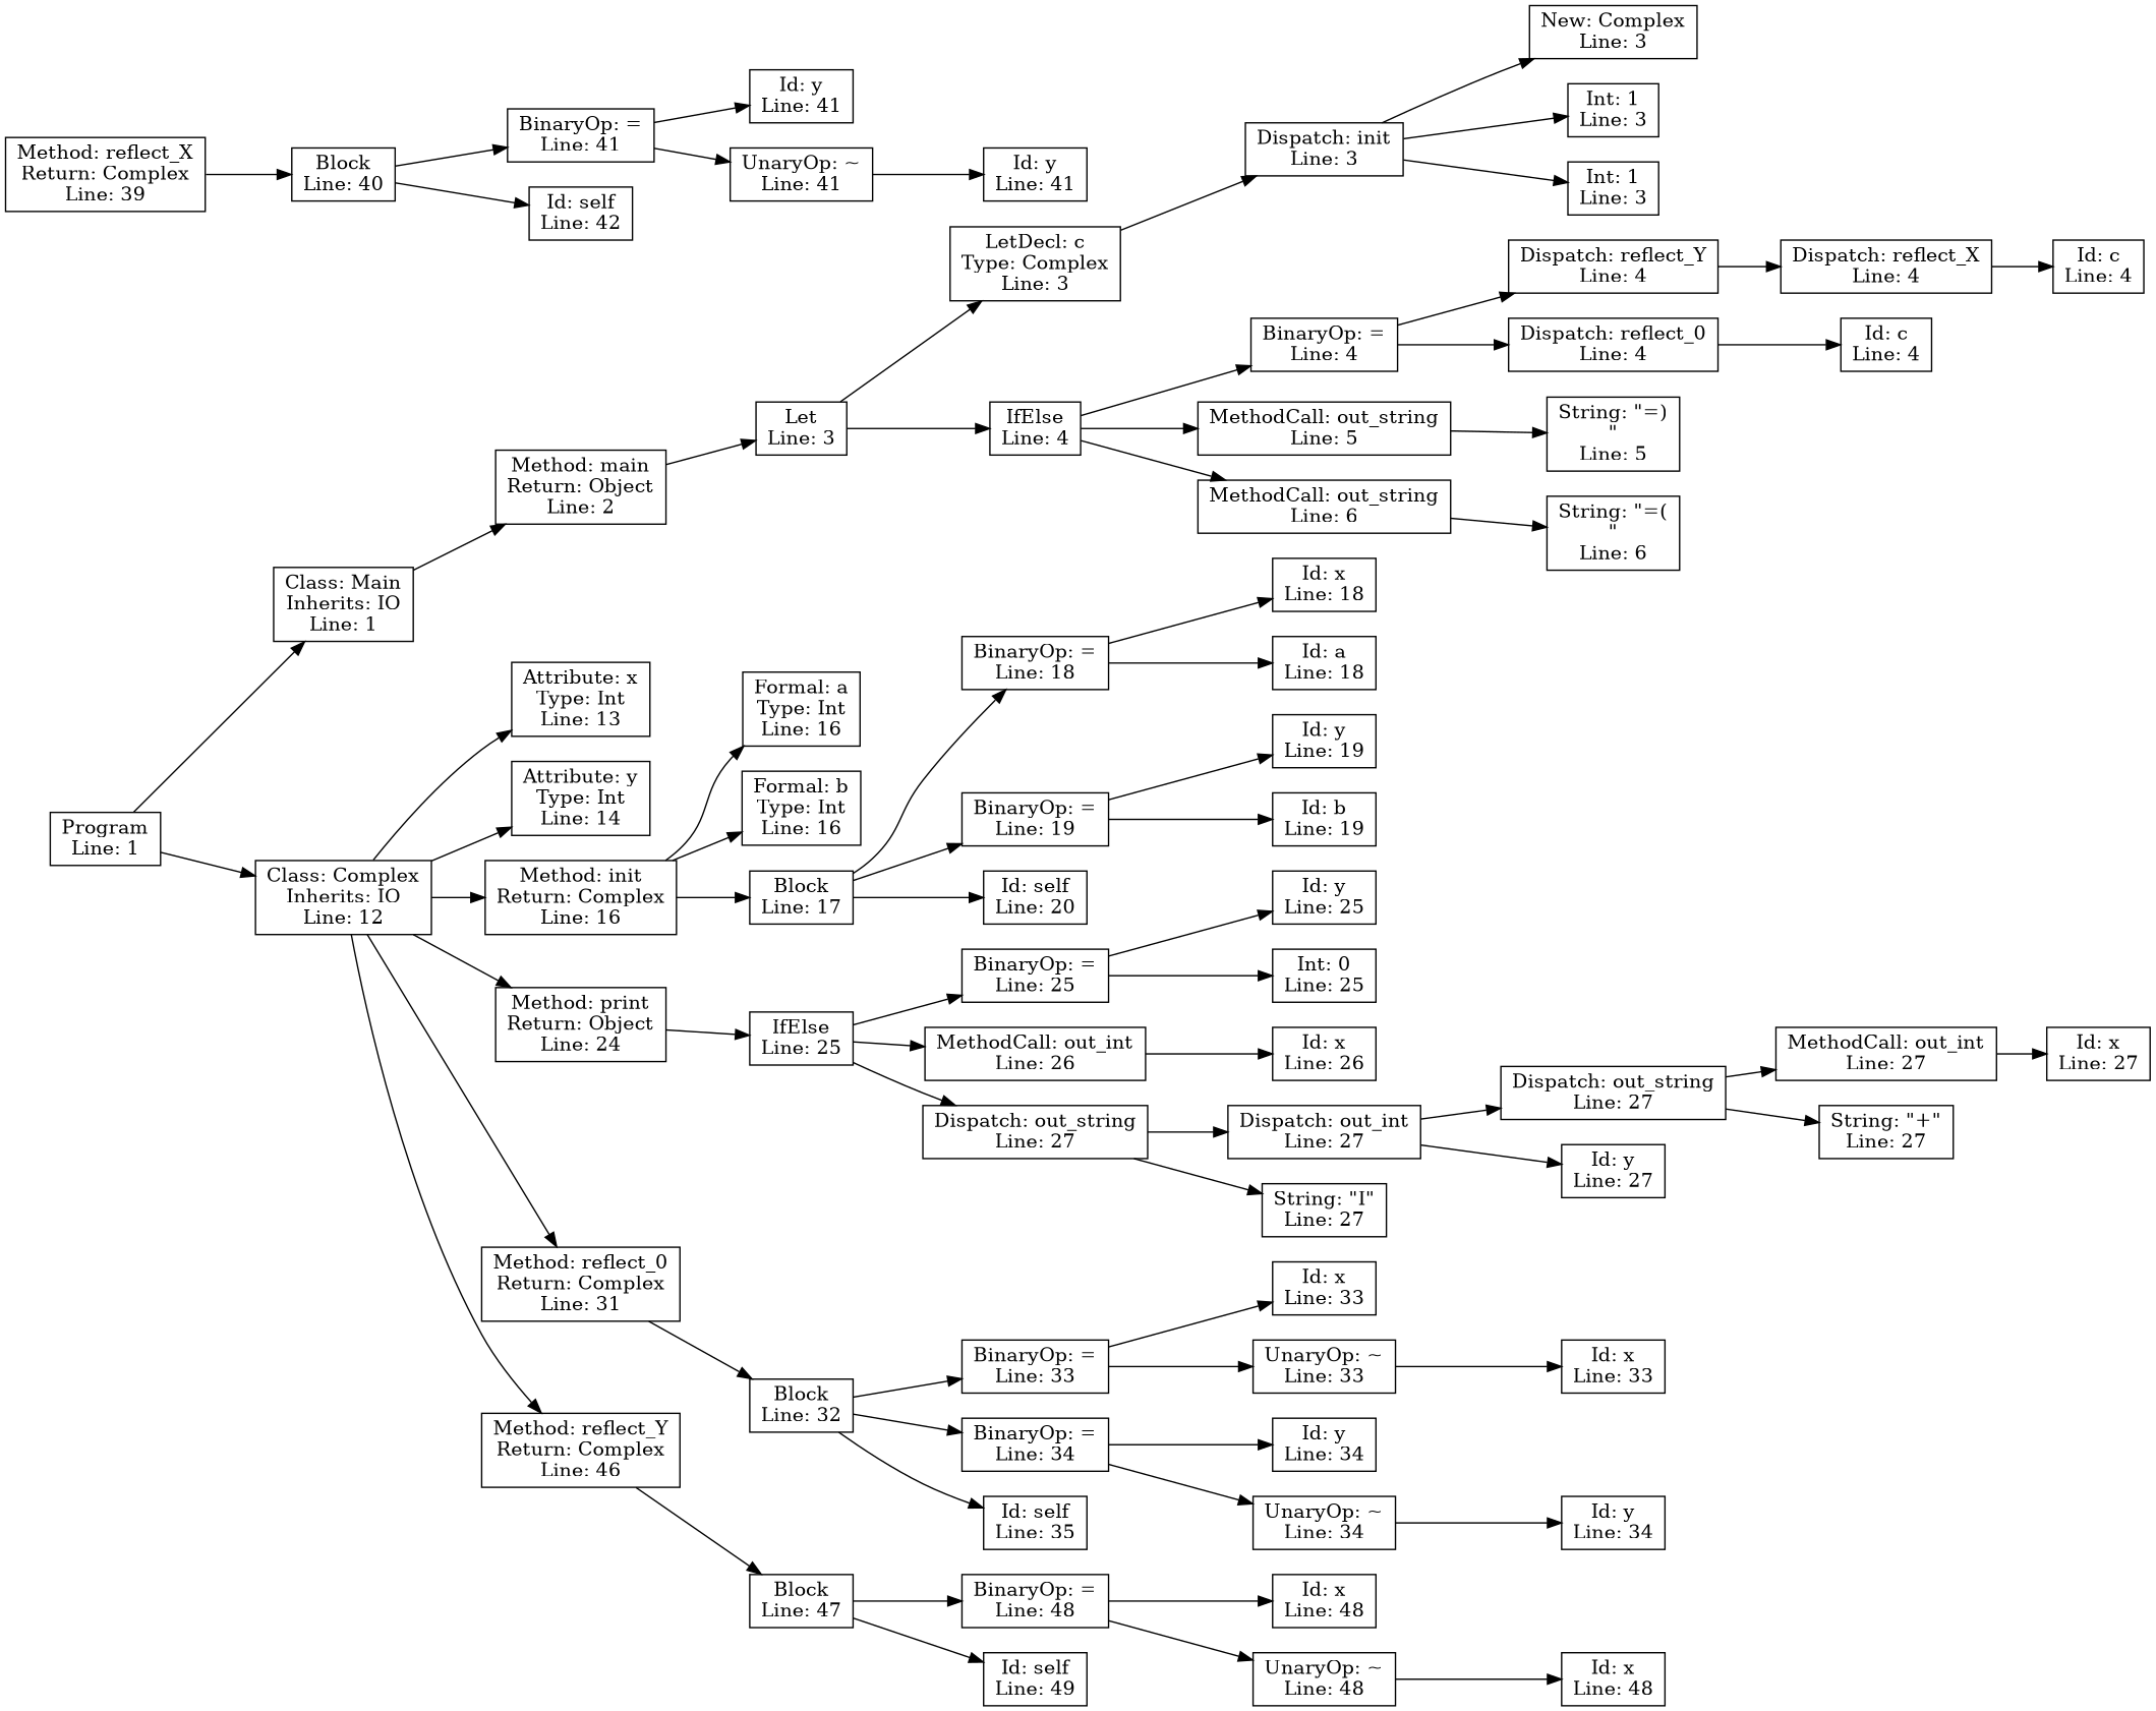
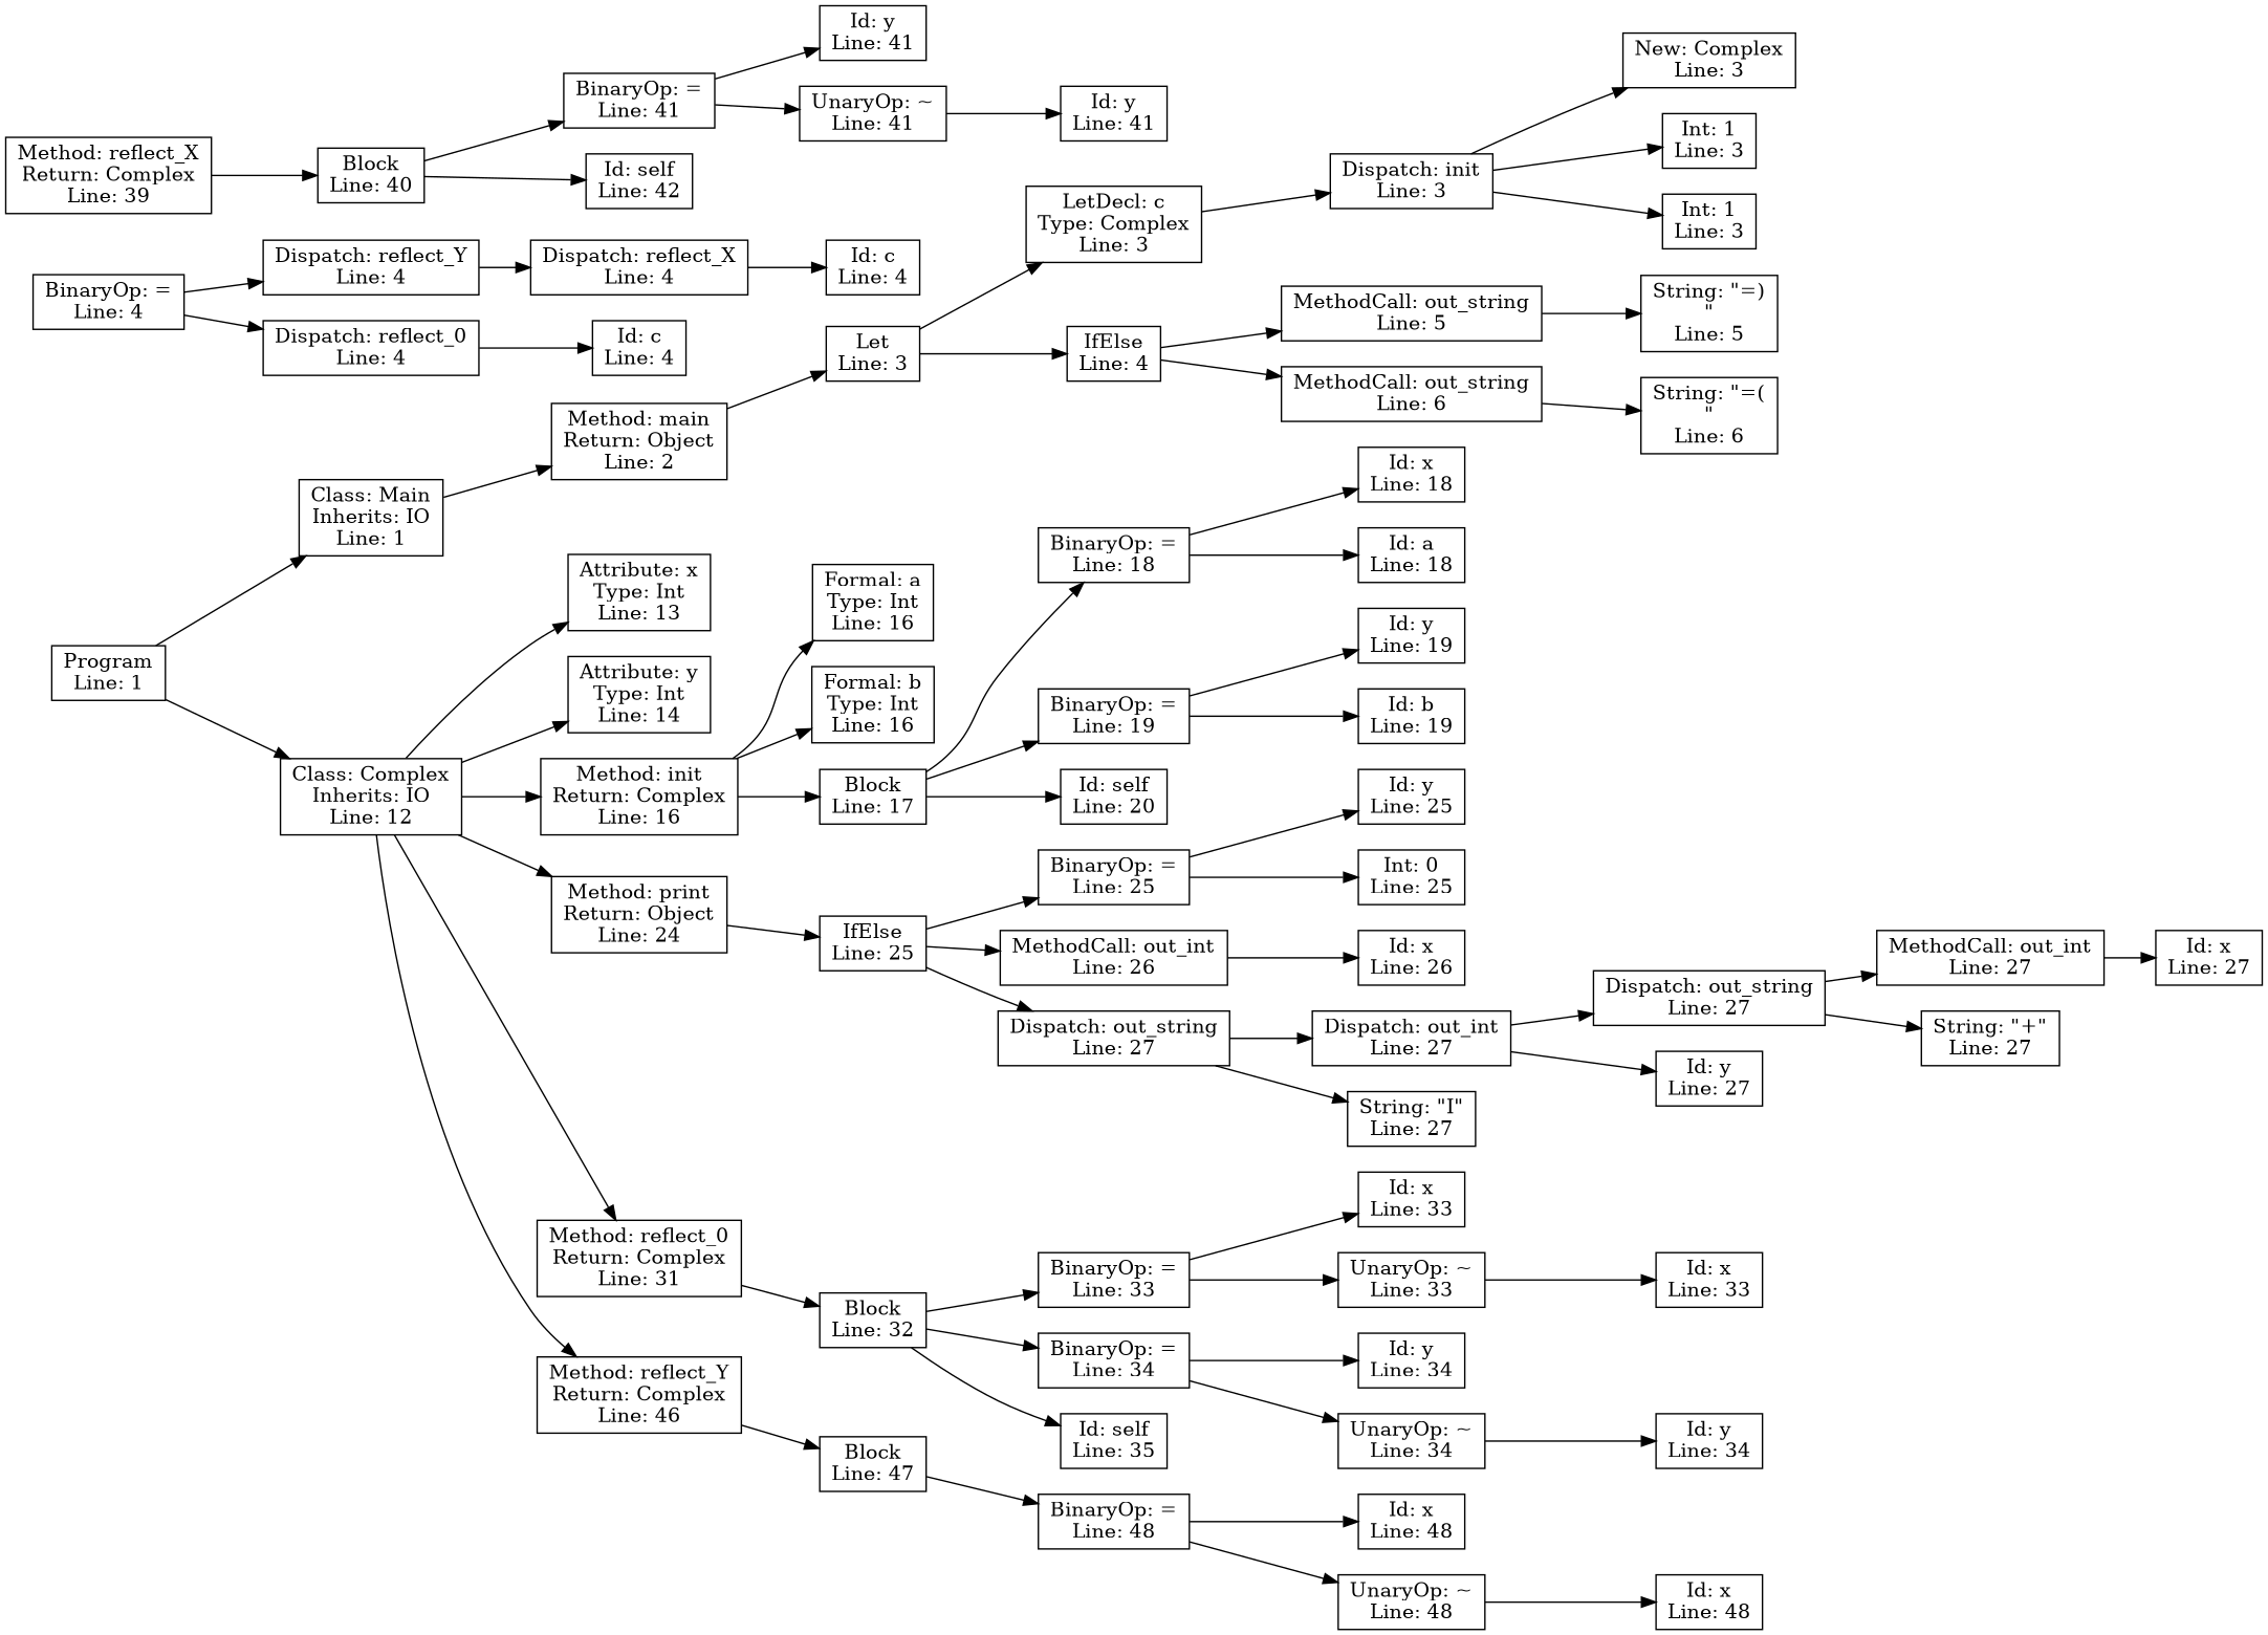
  digraph {
    rankdir=LR
    node [shape=box]
    n1 [label="Program\nLine: 1"]
    n2 [label="Class: Main\nInherits: IO\nLine: 1"]
    n3 [label="Class: Complex\nInherits: IO\nLine: 12"]
    n4 [label="Method: main\nReturn: Object\nLine: 2"]
    n5 [label="Attribute: x\nType: Int\nLine: 13"]
    n6 [label="Attribute: y\nType: Int\nLine: 14"]
    n7 [label="Method: init\nReturn: Complex\nLine: 16"]
    n8 [label="Method: print\nReturn: Object\nLine: 24"]
    n9 [label="Method: reflect_0\nReturn: Complex\nLine: 31"]
    n10 [label="Method: reflect_Y\nReturn: Complex\nLine: 46"]
    n11 [label="Let\nLine: 3"]
    n12 [label="LetDecl: c\nType: Complex\nLine: 3"]
    n13 [label="IfElse\nLine: 4"]
    n14 [label="Dispatch: init\nLine: 3"]
    n15 [label="BinaryOp: =\nLine: 4"]
    n16 [label="MethodCall: out_string\nLine: 5"]
    n17 [label="MethodCall: out_string\nLine: 6"]
    n18 [label="New: Complex\nLine: 3"]
    n19 [label="Int: 1\nLine: 3"]
    n20 [label="Int: 1\nLine: 3"]
    n21 [label="Dispatch: reflect_Y\nLine: 4"]
    n22 [label="Dispatch: reflect_0\nLine: 4"]
    n23 [label="String: \"=)\n\"\nLine: 5"]
    n24 [label="String: \"=(\n\"\nLine: 6"]
    n25 [label="Dispatch: reflect_X\nLine: 4"]
    n26 [label="Id: c\nLine: 4"]
    n27 [label="Id: c\nLine: 4"]
    n28 [label="Formal: a\nType: Int\nLine: 16"]
    n29 [label="Formal: b\nType: Int\nLine: 16"]
    n30 [label="Block\nLine: 17"]
    n31 [label="IfElse\nLine: 25"]
    n32 [label="Block\nLine: 32"]
    n33 [label="Method: reflect_X\nReturn: Complex\nLine: 39"]
    n34 [label="Block\nLine: 40"]
    n35 [label="Block\nLine: 47"]
    n36 [label="BinaryOp: =\nLine: 18"]
    n37 [label="BinaryOp: =\nLine: 19"]
    n38 [label="Id: self\nLine: 20"]
    n39 [label="Id: x\nLine: 18"]
    n40 [label="Id: a\nLine: 18"]
    n41 [label="Id: y\nLine: 19"]
    n42 [label="Id: b\nLine: 19"]
    n43 [label="BinaryOp: =\nLine: 25"]
    n44 [label="MethodCall: out_int\nLine: 26"]
    n45 [label="Dispatch: out_string\nLine: 27"]
    n46 [label="Id: y\nLine: 25"]
    n47 [label="Int: 0\nLine: 25"]
    n48 [label="Id: x\nLine: 26"]
    n49 [label="Dispatch: out_int\nLine: 27"]
    n50 [label="String: \"I\"\nLine: 27"]
    n51 [label="Dispatch: out_string\nLine: 27"]
    n52 [label="Id: y\nLine: 27"]
    n53 [label="MethodCall: out_int\nLine: 27"]
    n54 [label="String: \"+\"\nLine: 27"]
    n55 [label="Id: x\nLine: 27"]
    n56 [label="BinaryOp: =\nLine: 33"]
    n57 [label="BinaryOp: =\nLine: 34"]
    n58 [label="Id: self\nLine: 35"]
    n59 [label="Id: x\nLine: 33"]
    n60 [label="UnaryOp: ~\nLine: 33"]
    n61 [label="Id: y\nLine: 34"]
    n62 [label="UnaryOp: ~\nLine: 34"]
    n63 [label="Id: x\nLine: 33"]
    n64 [label="Id: y\nLine: 34"]
    n65 [label="BinaryOp: =\nLine: 41"]
    n66 [label="Id: self\nLine: 42"]
    n67 [label="Id: y\nLine: 41"]
    n68 [label="UnaryOp: ~\nLine: 41"]
    n69 [label="Id: y\nLine: 41"]
    n70 [label="BinaryOp: =\nLine: 48"]
-   n71 [label="Id: self\nLine: 49"]
    n72 [label="Id: x\nLine: 48"]
    n73 [label="UnaryOp: ~\nLine: 48"]
    n74 [label="Id: x\nLine: 48"]
    n1 -> n2
    n1 -> n3
    n2 -> n4
    n3 -> n5
    n3 -> n6
    n3 -> n7
    n3 -> n8
    n3 -> n9
    n3 -> n10
    n4 -> n11
    n7 -> n28
    n7 -> n29
    n7 -> n30
    n8 -> n31
    n9 -> n32
    n10 -> n35
    n11 -> n12
    n11 -> n13
    n12 -> n14
-   n13 -> n15
    n13 -> n16
    n13 -> n17
    n14 -> n18
    n14 -> n19
    n14 -> n20
    n15 -> n21
    n15 -> n22
    n16 -> n23
    n17 -> n24
    n21 -> n25
    n22 -> n26
    n25 -> n27
    n30 -> n36
    n30 -> n37
    n30 -> n38
    n31 -> n43
    n31 -> n44
    n31 -> n45
    n32 -> n56
    n32 -> n57
    n32 -> n58
    n33 -> n34
    n34 -> n65
    n34 -> n66
    n35 -> n70
-   n35 -> n71
    n36 -> n39
    n36 -> n40
    n37 -> n41
    n37 -> n42
    n43 -> n46
    n43 -> n47
    n44 -> n48
    n45 -> n49
    n45 -> n50
    n49 -> n51
    n49 -> n52
    n51 -> n53
    n51 -> n54
    n53 -> n55
    n56 -> n59
    n56 -> n60
    n57 -> n61
    n57 -> n62
    n60 -> n63
    n62 -> n64
    n65 -> n67
    n65 -> n68
    n68 -> n69
    n70 -> n72
    n70 -> n73
    n73 -> n74
  }
